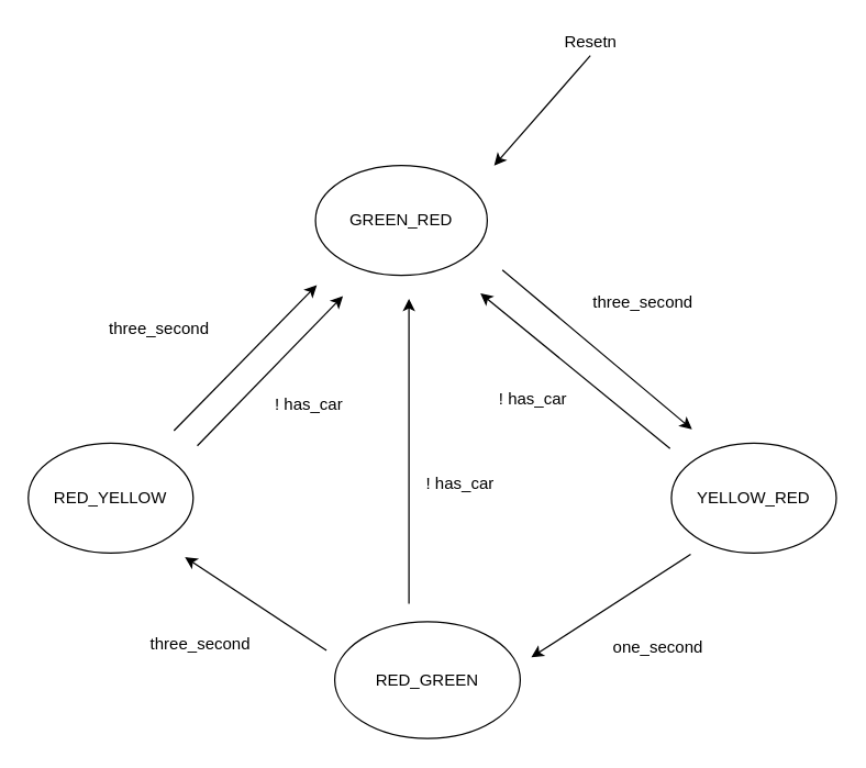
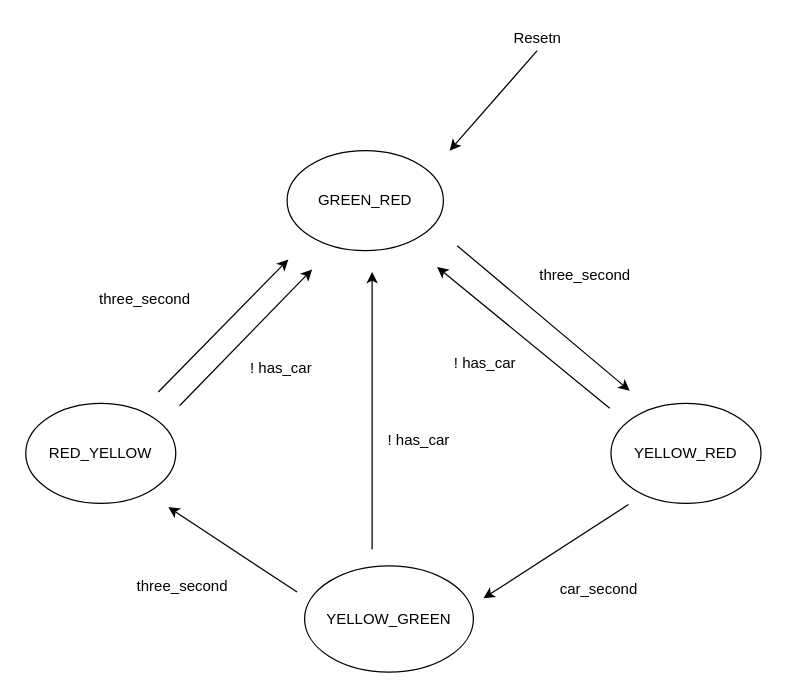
  <mxCell id="0" />
  <mxCell id="1" parent="0" />
  <mxCell id="2" value="&lt;font color=&quot;#000000&quot;&gt;GREEN_RED&lt;/font&gt;" style="ellipse;whiteSpace=wrap;html=1;strokeColor=#000000;fillColor=none;" parent="1" vertex="1"><mxGeometry x="229" y="120" width="125" height="80" as="geometry" /></mxCell>
  <mxCell id="3" value="" style="endArrow=classic;html=1;fontColor=#000000;strokeColor=#000000;" parent="1" edge="1"><mxGeometry width="50" height="50" relative="1" as="geometry"><mxPoint x="429" y="40" as="sourcePoint" /><mxPoint x="359" y="120" as="targetPoint" /></mxGeometry></mxCell>
  <mxCell id="4" value="Resetn" style="text;html=1;align=center;verticalAlign=middle;resizable=0;points=[];autosize=1;fontColor=#000000;" parent="1" vertex="1"><mxGeometry x="404" y="20" width="50" height="20" as="geometry" /></mxCell>
  <mxCell id="5" value="YELLOW_RED" style="ellipse;whiteSpace=wrap;html=1;strokeColor=#000000;fillColor=none;fontColor=#000000;" parent="1" vertex="1"><mxGeometry x="488" y="322" width="120" height="80" as="geometry" /></mxCell>
  <mxCell id="6" value="" style="endArrow=classic;html=1;strokeColor=#000000;fontColor=#000000;" parent="1" edge="1"><mxGeometry width="50" height="50" relative="1" as="geometry"><mxPoint x="365" y="196" as="sourcePoint" /><mxPoint x="503" y="312" as="targetPoint" /></mxGeometry></mxCell>
  <mxCell id="7" value="three_second" style="text;html=1;align=center;verticalAlign=middle;resizable=0;points=[];autosize=1;fontColor=#000000;" parent="1" vertex="1"><mxGeometry x="425" y="211" width="83" height="18" as="geometry" /></mxCell>
- <mxCell id="8" value="RED_GREEN" style="ellipse;whiteSpace=wrap;html=1;strokeColor=#000000;fillColor=none;fontColor=#000000;" parent="1" vertex="1"><mxGeometry x="243" y="452" width="135" height="85" as="geometry" /></mxCell>
+ <mxCell id="8" value="YELLOW_GREEN" style="ellipse;whiteSpace=wrap;html=1;strokeColor=#000000;fillColor=none;fontColor=#000000;" parent="1" vertex="1"><mxGeometry x="243" y="452" width="135" height="85" as="geometry" /></mxCell>
  <mxCell id="9" value="" style="endArrow=classic;html=1;strokeColor=#000000;fontColor=#000000;" parent="1" edge="1"><mxGeometry width="50" height="50" relative="1" as="geometry"><mxPoint x="502" y="403" as="sourcePoint" /><mxPoint x="386" y="478" as="targetPoint" /></mxGeometry></mxCell>
- <mxCell id="10" value="one_second" style="text;html=1;align=center;verticalAlign=middle;resizable=0;points=[];autosize=1;fontColor=#000000;" parent="1" vertex="1"><mxGeometry x="440" y="462" width="75" height="18" as="geometry" /></mxCell>
+ <mxCell id="10" value="car_second" style="text;html=1;align=center;verticalAlign=middle;resizable=0;points=[];autosize=1;fontColor=#000000;" parent="1" vertex="1"><mxGeometry x="440" y="462" width="75" height="18" as="geometry" /></mxCell>
  <mxCell id="11" value="RED_YELLOW" style="ellipse;whiteSpace=wrap;html=1;strokeColor=#000000;fillColor=none;fontColor=#000000;" parent="1" vertex="1"><mxGeometry x="20" y="322" width="120" height="80" as="geometry" /></mxCell>
  <mxCell id="12" value="" style="endArrow=classic;html=1;strokeColor=#000000;fontColor=#000000;" parent="1" edge="1"><mxGeometry width="50" height="50" relative="1" as="geometry"><mxPoint x="237" y="473" as="sourcePoint" /><mxPoint x="134" y="405" as="targetPoint" /></mxGeometry></mxCell>
  <mxCell id="13" value="three_second" style="text;html=1;align=center;verticalAlign=middle;resizable=0;points=[];autosize=1;fontColor=#000000;" parent="1" vertex="1"><mxGeometry x="103" y="460" width="83" height="18" as="geometry" /></mxCell>
  <mxCell id="14" value="" style="endArrow=classic;html=1;strokeColor=#000000;fontColor=#000000;" parent="1" edge="1"><mxGeometry width="50" height="50" relative="1" as="geometry"><mxPoint x="126" y="313" as="sourcePoint" /><mxPoint x="230" y="207" as="targetPoint" /></mxGeometry></mxCell>
  <mxCell id="15" value="three_second" style="text;html=1;align=center;verticalAlign=middle;resizable=0;points=[];autosize=1;fontColor=#000000;" parent="1" vertex="1"><mxGeometry x="73" y="230" width="83" height="18" as="geometry" /></mxCell>
  <mxCell id="16" value="! has_car" style="text;html=1;align=center;verticalAlign=middle;resizable=0;points=[];autosize=1;fontColor=#000000;" parent="1" vertex="1"><mxGeometry x="194" y="285" width="59" height="18" as="geometry" /></mxCell>
  <mxCell id="17" value="" style="endArrow=classic;html=1;strokeColor=#000000;fontColor=#000000;" parent="1" edge="1"><mxGeometry width="50" height="50" relative="1" as="geometry"><mxPoint x="487" y="326" as="sourcePoint" /><mxPoint x="349" y="213" as="targetPoint" /></mxGeometry></mxCell>
  <mxCell id="18" value="" style="endArrow=classic;html=1;strokeColor=#000000;fontColor=#000000;" parent="1" edge="1"><mxGeometry width="50" height="50" relative="1" as="geometry"><mxPoint x="297" y="439" as="sourcePoint" /><mxPoint x="297" y="217" as="targetPoint" /></mxGeometry></mxCell>
  <mxCell id="19" value="" style="endArrow=classic;html=1;strokeColor=#000000;fontColor=#000000;" parent="1" edge="1"><mxGeometry width="50" height="50" relative="1" as="geometry"><mxPoint x="143" y="324" as="sourcePoint" /><mxPoint x="249" y="215" as="targetPoint" /></mxGeometry></mxCell>
  <mxCell id="20" value="! has_car" style="text;html=1;align=center;verticalAlign=middle;resizable=0;points=[];autosize=1;fontColor=#000000;" parent="1" vertex="1"><mxGeometry x="304" y="343" width="59" height="18" as="geometry" /></mxCell>
  <mxCell id="21" value="! has_car" style="text;html=1;align=center;verticalAlign=middle;resizable=0;points=[];autosize=1;fontColor=#000000;" parent="1" vertex="1"><mxGeometry x="357" y="281" width="59" height="18" as="geometry" /></mxCell>
